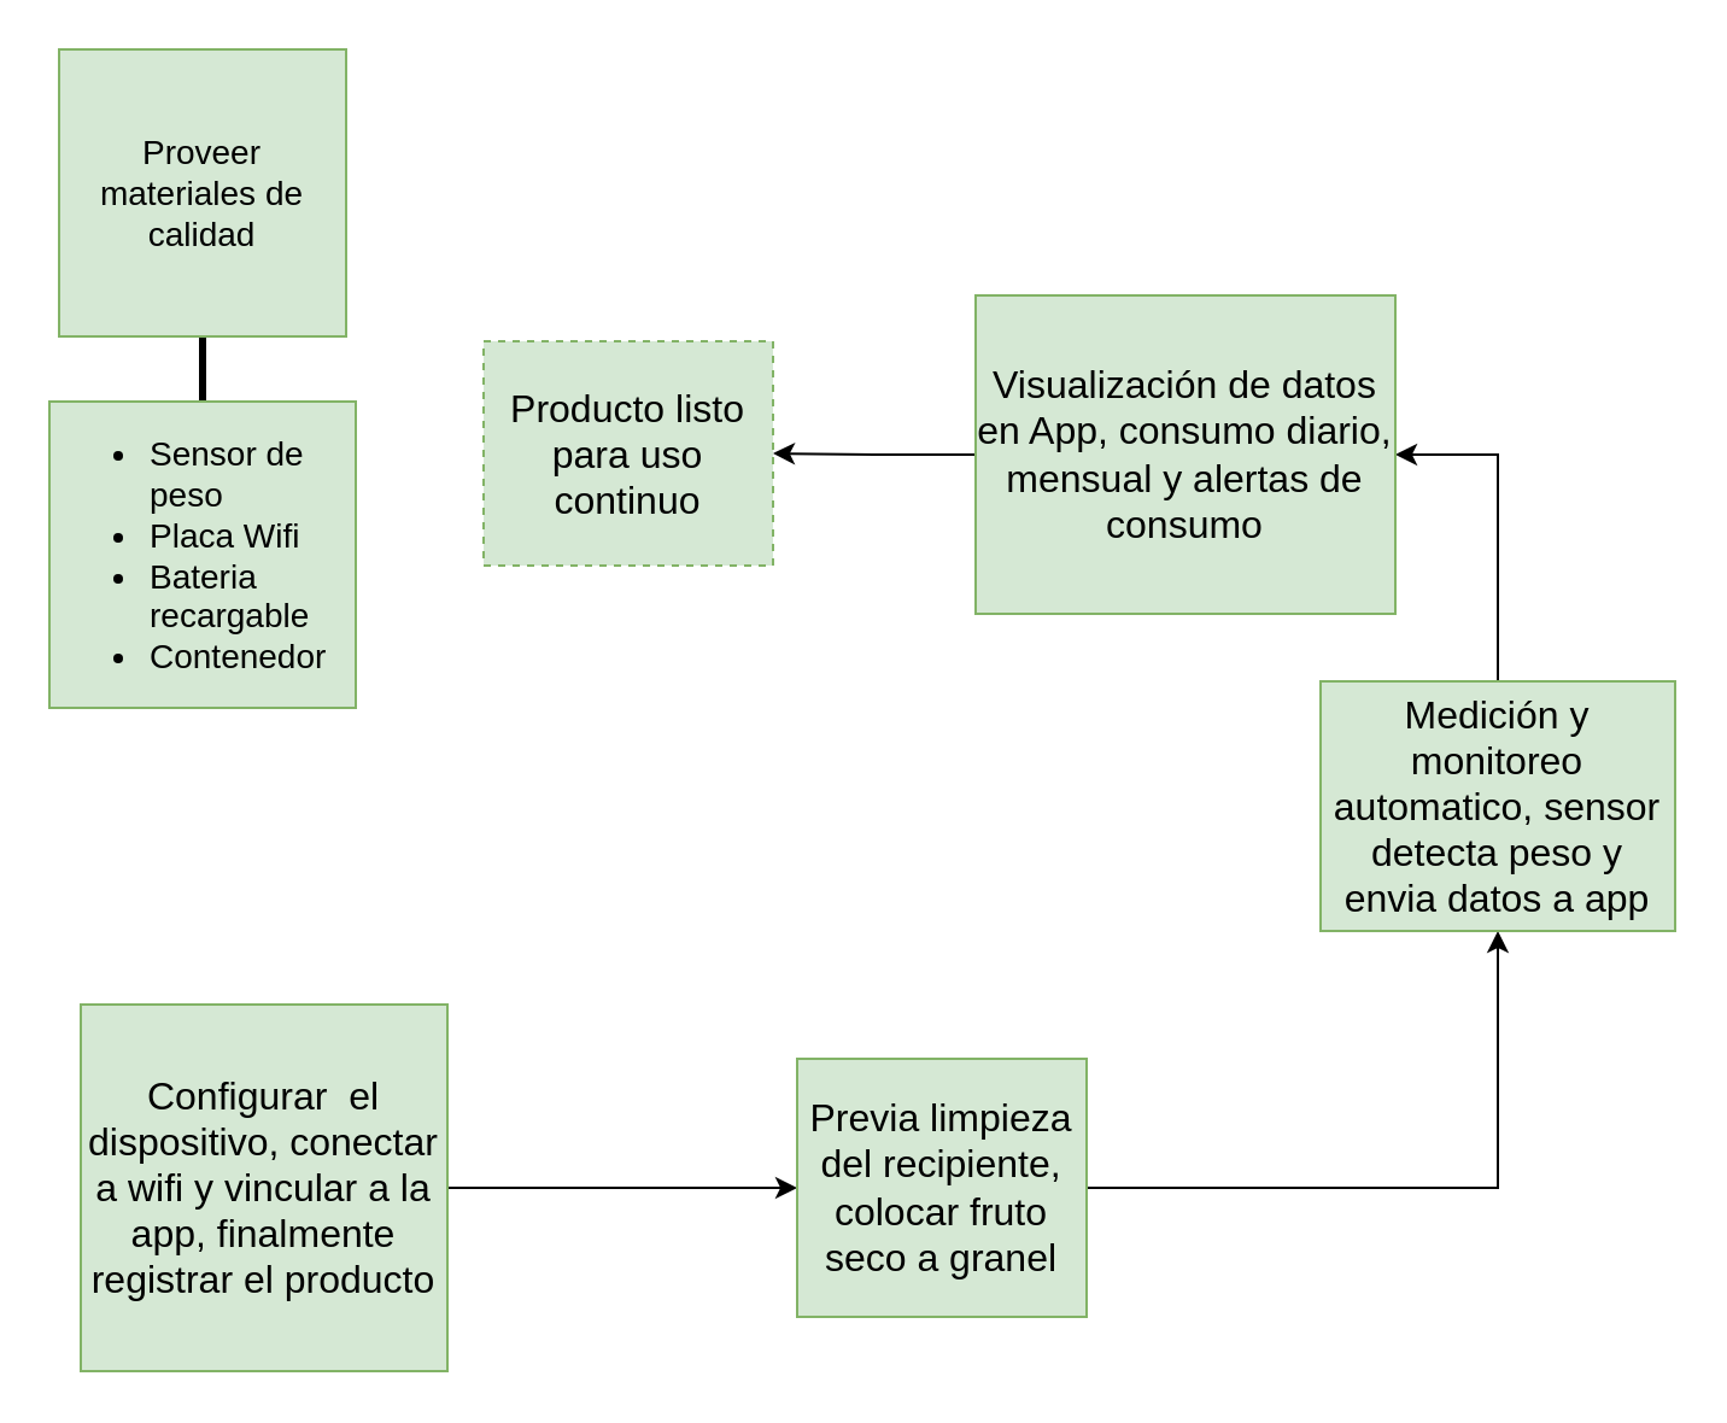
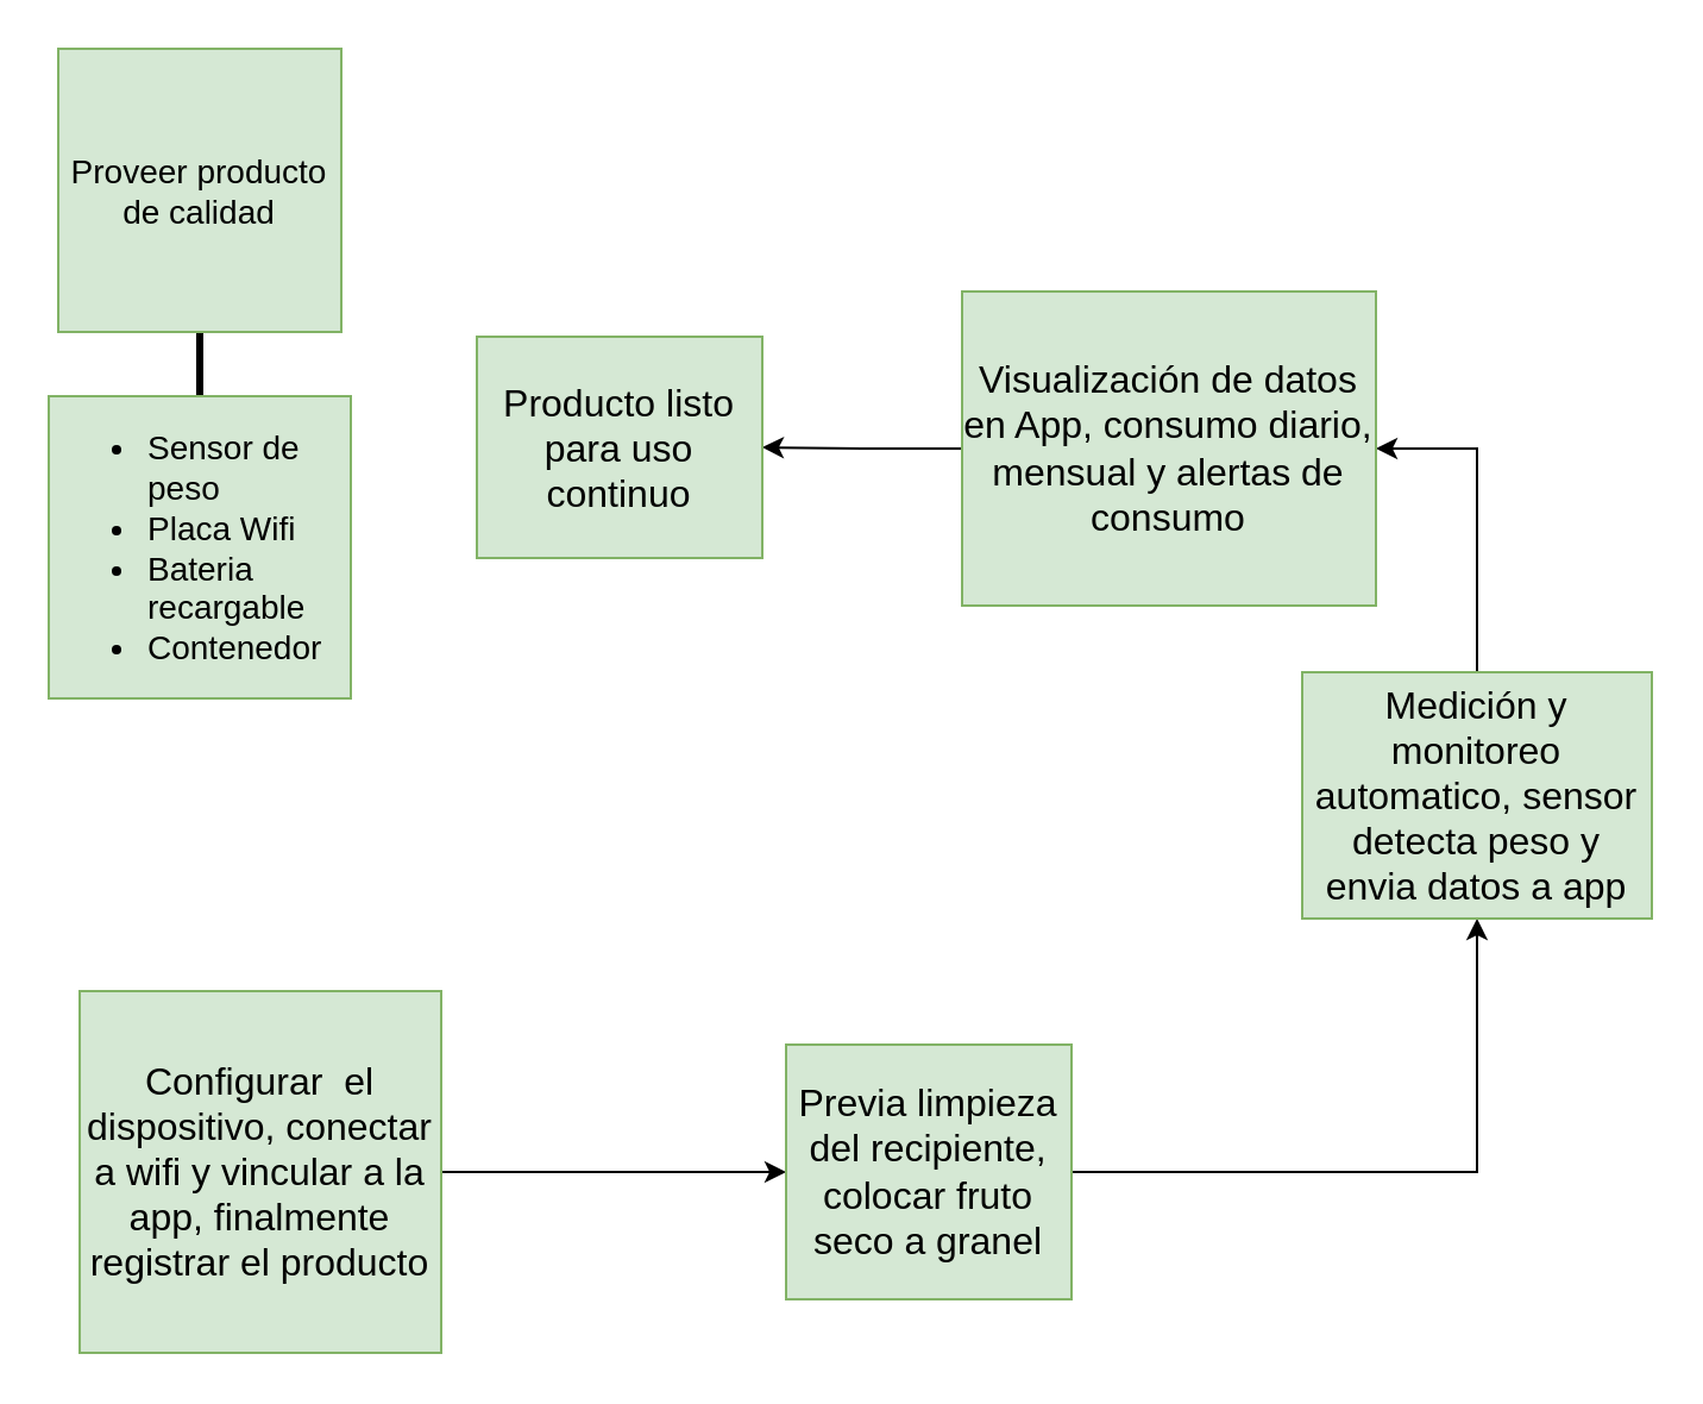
  <mxCell id="0" />
  <mxCell id="1" parent="0" />
  <mxCell id="2" value="" style="edgeStyle=orthogonalEdgeStyle;rounded=0;orthogonalLoop=1;jettySize=auto;html=1;endArrow=none;startFill=0;strokeWidth=3;" edge="1" parent="1" source="3" target="4"><mxGeometry relative="1" as="geometry" /></mxCell>
- <mxCell id="3" value="&lt;font style=&quot;font-size: 14px;&quot;&gt;Proveer materiales de calidad&lt;/font&gt;" style="whiteSpace=wrap;html=1;aspect=fixed;fillColor=#d5e8d4;strokeColor=#82b366;fontFamily=Helvetica;" vertex="1" parent="1"><mxGeometry x="24" y="20" width="119" height="119" as="geometry" /></mxCell>
+ <mxCell id="3" value="&lt;font style=&quot;font-size: 14px;&quot;&gt;Proveer producto de calidad&lt;/font&gt;" style="whiteSpace=wrap;html=1;aspect=fixed;fillColor=#d5e8d4;strokeColor=#82b366;fontFamily=Helvetica;" vertex="1" parent="1"><mxGeometry x="24" y="20" width="119" height="119" as="geometry" /></mxCell>
  <mxCell id="4" value="&lt;ul&gt;&lt;li&gt;Sensor de peso&lt;/li&gt;&lt;li&gt;Placa Wifi&lt;/li&gt;&lt;li&gt;Bateria recargable&lt;/li&gt;&lt;li&gt;Contenedor&lt;/li&gt;&lt;/ul&gt;" style="whiteSpace=wrap;html=1;aspect=fixed;fillColor=#d5e8d4;strokeColor=#82b366;align=left;fontSize=14;fontFamily=Helvetica;" vertex="1" parent="1"><mxGeometry x="20" y="166" width="127" height="127" as="geometry" /></mxCell>
  <mxCell id="5" value="" style="edgeStyle=orthogonalEdgeStyle;rounded=0;orthogonalLoop=1;jettySize=auto;html=1;" edge="1" parent="1" source="6" target="8"><mxGeometry relative="1" as="geometry" /></mxCell>
  <mxCell id="6" value="Configurar&amp;nbsp; el dispositivo, conectar a wifi y vincular a la app, finalmente registrar el producto" style="whiteSpace=wrap;html=1;aspect=fixed;fillColor=#d5e8d4;strokeColor=#82b366;fontSize=16;fontFamily=Helvetica;" vertex="1" parent="1"><mxGeometry x="33" y="416" width="152" height="152" as="geometry" /></mxCell>
  <mxCell id="7" value="" style="edgeStyle=orthogonalEdgeStyle;rounded=0;orthogonalLoop=1;jettySize=auto;html=1;" edge="1" parent="1" source="8" target="10"><mxGeometry relative="1" as="geometry" /></mxCell>
  <mxCell id="8" value="Previa limpieza del recipiente, colocar fruto seco a granel" style="whiteSpace=wrap;html=1;fontSize=16;fillColor=#d5e8d4;strokeColor=#82b366;" vertex="1" parent="1"><mxGeometry x="330" y="438.5" width="120" height="107" as="geometry" /></mxCell>
  <mxCell id="9" value="" style="edgeStyle=orthogonalEdgeStyle;rounded=0;orthogonalLoop=1;jettySize=auto;html=1;entryX=1;entryY=0.5;entryDx=0;entryDy=0;" edge="1" parent="1" source="10" target="12"><mxGeometry relative="1" as="geometry" /></mxCell>
  <mxCell id="10" value="Medición y monitoreo automatico, sensor detecta peso y envia datos a app" style="whiteSpace=wrap;html=1;fontSize=16;fillColor=#d5e8d4;strokeColor=#82b366;" vertex="1" parent="1"><mxGeometry x="547" y="282" width="147" height="103.5" as="geometry" /></mxCell>
  <mxCell id="11" value="" style="edgeStyle=orthogonalEdgeStyle;rounded=0;orthogonalLoop=1;jettySize=auto;html=1;" edge="1" parent="1" source="12" target="13"><mxGeometry relative="1" as="geometry" /></mxCell>
  <mxCell id="12" value="Visualización de datos en App, consumo diario, mensual y alertas de consumo" style="whiteSpace=wrap;html=1;fontSize=16;fillColor=#d5e8d4;strokeColor=#82b366;" vertex="1" parent="1"><mxGeometry x="404" y="122" width="174" height="132" as="geometry" /></mxCell>
- <mxCell id="13" value="Producto listo para uso continuo" style="whiteSpace=wrap;html=1;fontSize=16;fillColor=#d5e8d4;strokeColor=#82b366;dashed=1;" vertex="1" parent="1"><mxGeometry x="200" y="141" width="120" height="93" as="geometry" /></mxCell>
+ <mxCell id="13" value="Producto listo para uso continuo" style="whiteSpace=wrap;html=1;fontSize=16;fillColor=#d5e8d4;strokeColor=#82b366;" vertex="1" parent="1"><mxGeometry x="200" y="141" width="120" height="93" as="geometry" /></mxCell>
